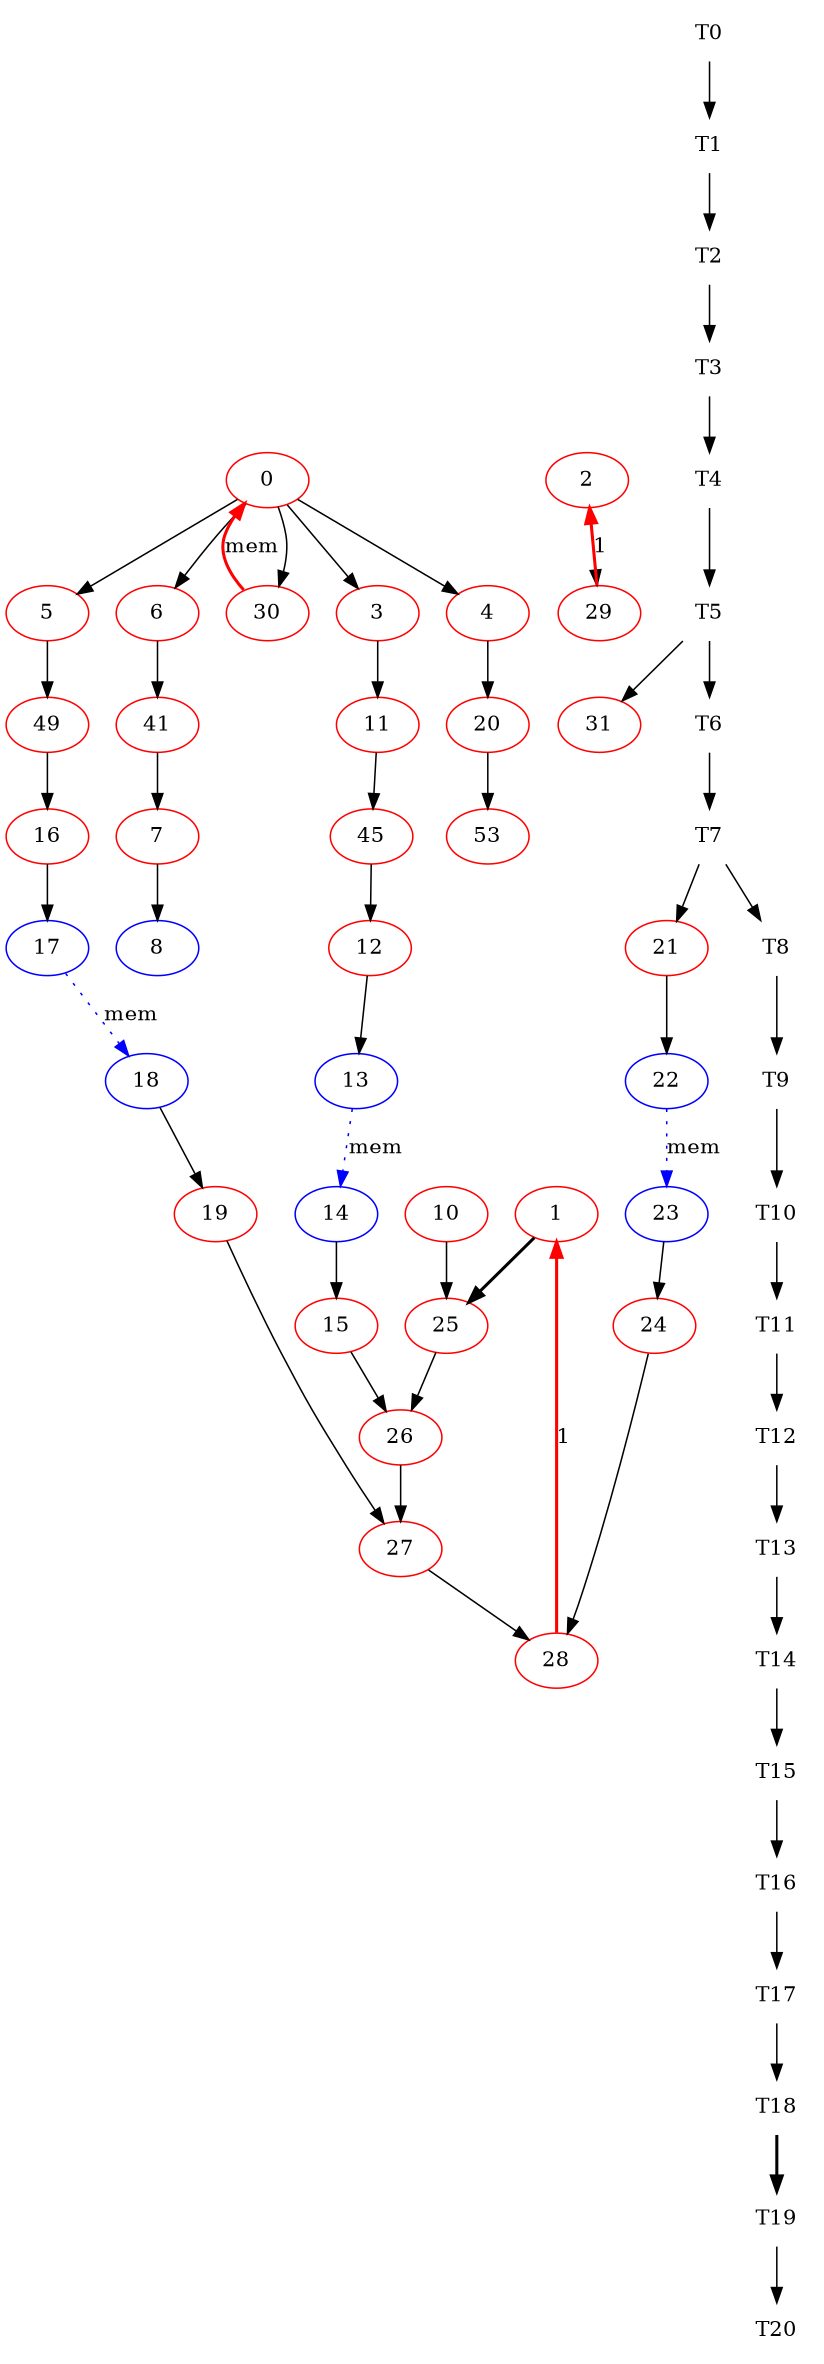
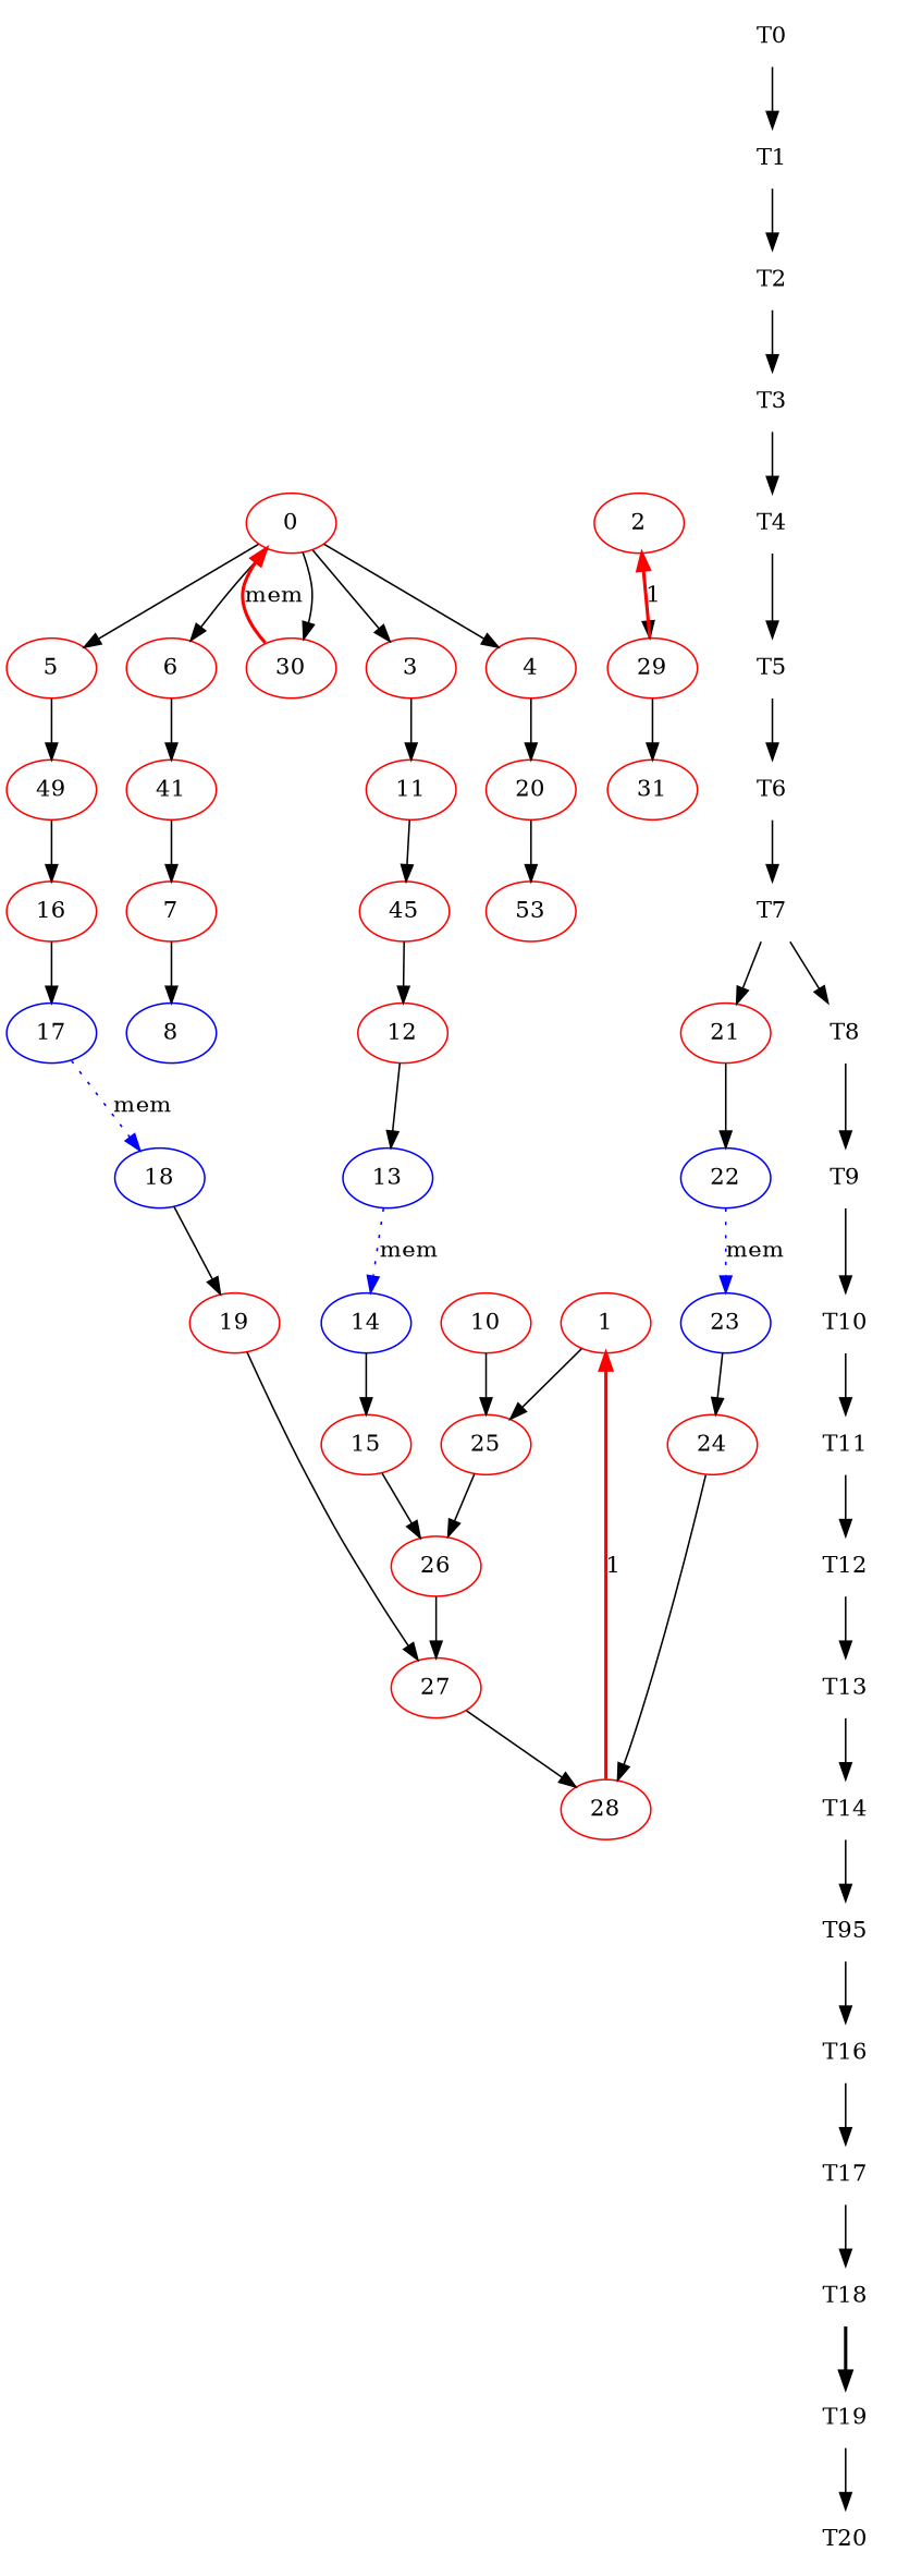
  digraph {
    fontname="DejaVu Serif"
    node [fontname="DejaVu Serif" color=red]
    edge [fontname="DejaVu Serif"]
    T0 [shape=plaintext color=""]
    T1 [shape=plaintext color=""]
    T2 [shape=plaintext color=""]
    T3 [shape=plaintext color=""]
    T4 [shape=plaintext color=""]
    T5 [shape=plaintext color=""]
    T6 [shape=plaintext color=""]
    T7 [shape=plaintext color=""]
    T8 [shape=plaintext color=""]
    T9 [shape=plaintext color=""]
    T10 [shape=plaintext color=""]
    T11 [shape=plaintext color=""]
    T12 [shape=plaintext color=""]
    T13 [shape=plaintext color=""]
    T14 [shape=plaintext color=""]
-   T15 [shape=plaintext color=""]
+   T15 [shape=plaintext label=T95 color=""]
    T16 [shape=plaintext color=""]
    T17 [shape=plaintext color=""]
    T18 [shape=plaintext color=""]
    T19 [shape=plaintext color=""]
    T20 [shape=plaintext color=""]
    27
    0
    2
    3
    4
    5
    6
    29
    30
    11
    20
    31
    41
    49
    7
    16
    45
    53
    8 [color=blue]
    12
    17 [color=blue]
    21
    13 [color=blue]
    18 [color=blue]
    22 [color=blue]
    1
    10
    14 [color=blue]
    19
    23 [color=blue]
    15
    24
    25
    26
    28
    subgraph sub_1 {
      T0
      T1
      T2
      T3
      T4
      T5
      T6
      T7
      T8
      T9
      T10
      T11
      T12
      T13
      T14
      T15
      T16
      T17
      T18
      T19
      T20
    }
    subgraph sub_2 {
      rank=same
      T13
      27
    }
    subgraph sub_3 {
      rank=source
      T0
    }
    subgraph sub_4 {
      rank=same
    }
    subgraph sub_5 {
      rank=same
    }
    subgraph sub_6 {
      rank=same
    }
    subgraph sub_7 {
      rank=same
    }
    subgraph sub_8 {
      rank=same
      T4
      0
      2
    }
    subgraph sub_9 {
      rank=same
      T5
      3
      4
      5
      6
      29
      30
    }
    subgraph sub_10 {
      rank=same
      T6
      11
      20
      31
      41
      49
    }
    subgraph sub_11 {
      rank=same
      T7
      7
      16
      45
      53
    }
    subgraph sub_12 {
      rank=same
      T8
      8
      12
      17
      21
    }
    subgraph sub_13 {
      rank=same
      T9
      13
      18
      22
    }
    subgraph sub_14 {
      rank=same
      T10
      1
      10
      14
      19
      23
    }
    subgraph sub_15 {
      rank=same
      T11
      15
      24
      25
    }
    subgraph sub_16 {
      rank=same
      T12
      26
    }
    subgraph sub_17 {
      rank=same
      T14
      28
    }
    subgraph sub_18 {
      rank=same
    }
    subgraph sub_19 {
      rank=same
    }
    subgraph sub_20 {
      rank=same
    }
    subgraph sub_21 {
      rank=same
    }
    subgraph sub_22 {
      rank=same
    }
    subgraph sub_23 {
      rank=same
    }
    T0 -> T1
    T1 -> T2
    T2 -> T3
    T3 -> T4
    T4 -> T5
    T5 -> T6
    T6 -> T7
    T7 -> T8
    T7 -> 21
    T8 -> T9
    T9 -> T10
    T10 -> T11
    T11 -> T12
    T12 -> T13
    T13 -> T14
    T14 -> T15
    T15 -> T16
    T16 -> T17
    T17 -> T18
    T18 -> T19 [style=bold]
    T19 -> T20
    27 -> 28
    0 -> 3
    0 -> 4
    0 -> 5
    0 -> 6
    0 -> 30
    2 -> 29
    3 -> 11
    4 -> 20
    5 -> 49
    6 -> 41
    29 -> 2 [color=red label=1 style=bold]
-   T5 -> 31
+   29 -> 31
    30 -> 0 [color=red label=mem style=bold]
    11 -> 45
    20 -> 53
    41 -> 7
    49 -> 16
    7 -> 8
    16 -> 17
    45 -> 12
    12 -> 13
    17 -> 18 [color=blue label=mem style=dotted]
    21 -> 22
    13 -> 14 [color=blue label=mem style=dotted]
    18 -> 19
    22 -> 23 [color=blue label=mem style=dotted]
-   1 -> 25 [style=bold]
+   1 -> 25
    10 -> 25
    14 -> 15
    19 -> 27
    23 -> 24
    15 -> 26
    24 -> 28
    25 -> 26
    26 -> 27
    28 -> 1 [color=red label=1 style=bold]
  }
